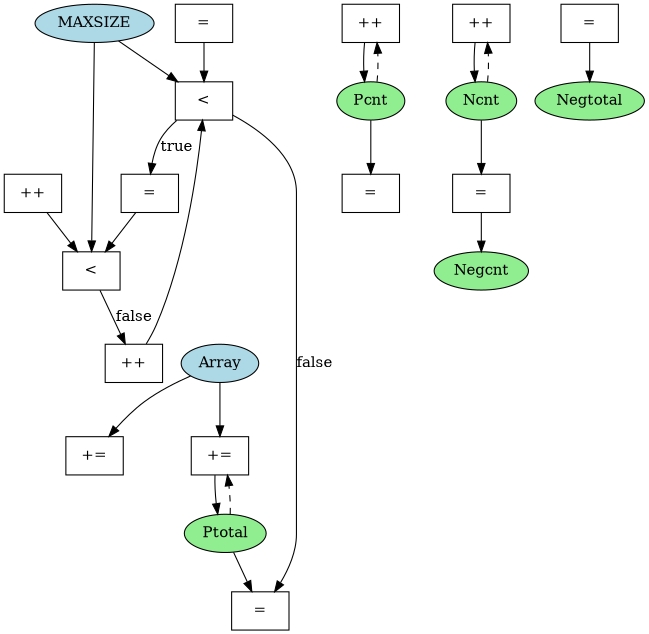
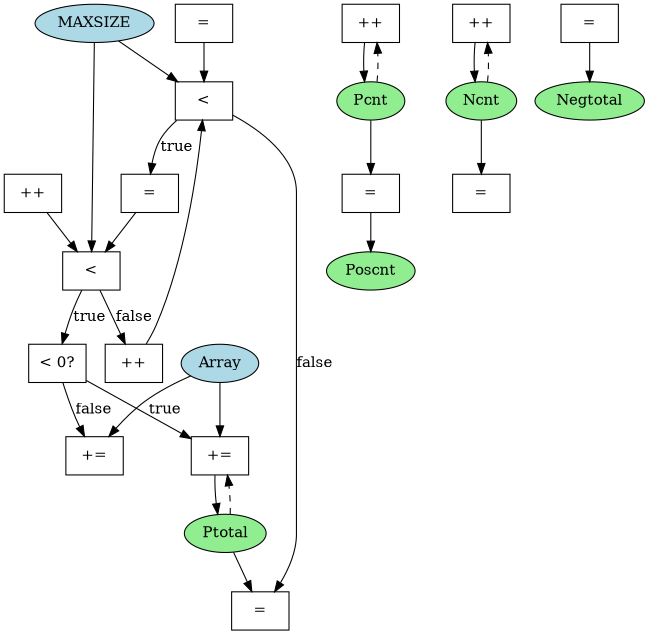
  digraph {
    node [shape=box]
    n1 [fillcolor=lightblue label=Array shape=ellipse style=filled]
    n2 [label="+="]
    n3 [label="+="]
+   n4 [label="< 0?"]
    n5 [fillcolor=lightgreen label=Ptotal shape=ellipse style=filled]
    n6 [fillcolor=lightblue label=MAXSIZE shape=ellipse style=filled]
    n7 [label="<"]
    n8 [label="<"]
    n9 [label="="]
    n10 [label="="]
    n11 [label="++"]
    n12 [label="="]
    n13 [label="++"]
    n14 [label="++"]
    n15 [fillcolor=lightgreen label=Pcnt shape=ellipse style=filled]
    n16 [label="="]
    n17 [label="++"]
    n18 [fillcolor=lightgreen label=Ncnt shape=ellipse style=filled]
    n19 [label="="]
    n20 [label="="]
    n21 [fillcolor=lightgreen label=Negtotal shape=ellipse style=filled]
-   n23 [fillcolor=lightgreen label=Negcnt shape=ellipse style=filled]
+   n22 [fillcolor=lightgreen label=Poscnt shape=ellipse style=filled]
    n1 -> n2
    n1 -> n3
    n2 -> n5
+   n4 -> n2 [label=true]
+   n4 -> n3 [label=false]
    n5 -> n2 [constraint=false style=dashed]
    n5 -> n10
    n6 -> n7
    n6 -> n8
    n7 -> n9 [label=true]
    n7 -> n10 [label=false]
+   n8 -> n4 [label=true]
    n8 -> n11 [label=false]
    n9 -> n8
    n11 -> n7
    n12 -> n7
    n13 -> n8
    n14 -> n15
    n15 -> n14 [constraint=false style=dashed]
    n15 -> n16
+   n16 -> n22
    n17 -> n18
    n18 -> n17 [constraint=false style=dashed]
    n18 -> n19
-   n19 -> n23
    n20 -> n21
  }
